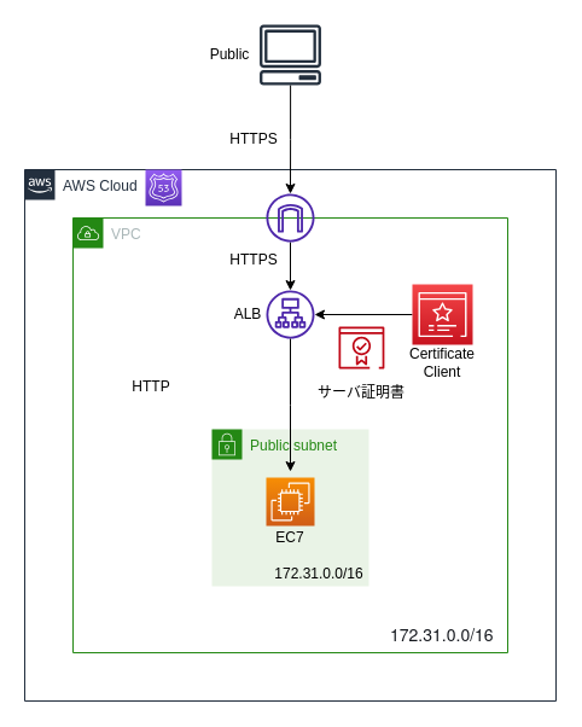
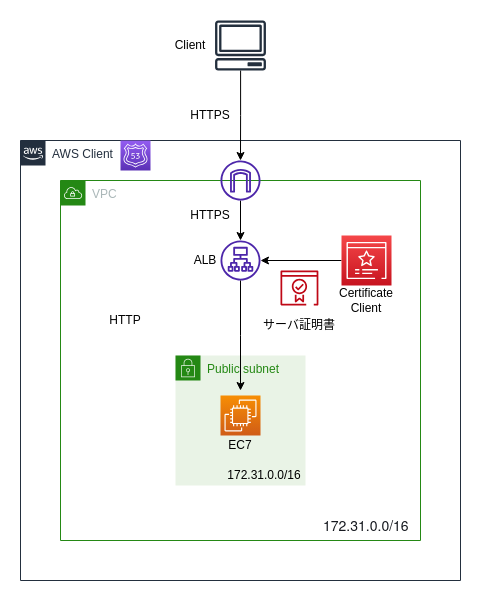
  <mxCell id="0" />
  <mxCell id="1" parent="0" />
- <mxCell id="2" value="AWS Cloud" style="points=[[0,0],[0.25,0],[0.5,0],[0.75,0],[1,0],[1,0.25],[1,0.5],[1,0.75],[1,1],[0.75,1],[0.5,1],[0.25,1],[0,1],[0,0.75],[0,0.5],[0,0.25]];outlineConnect=0;gradientColor=none;html=1;whiteSpace=wrap;fontSize=12;fontStyle=0;container=1;pointerEvents=0;collapsible=0;recursiveResize=0;shape=mxgraph.aws4.group;grIcon=mxgraph.aws4.group_aws_cloud_alt;strokeColor=#232F3E;fillColor=none;verticalAlign=top;align=left;spacingLeft=30;fontColor=#232F3E;dashed=0;" vertex="1" parent="1"><mxGeometry x="20" y="140" width="440" height="440" as="geometry" /></mxCell>
+ <mxCell id="2" value="AWS Client" style="points=[[0,0],[0.25,0],[0.5,0],[0.75,0],[1,0],[1,0.25],[1,0.5],[1,0.75],[1,1],[0.75,1],[0.5,1],[0.25,1],[0,1],[0,0.75],[0,0.5],[0,0.25]];outlineConnect=0;gradientColor=none;html=1;whiteSpace=wrap;fontSize=12;fontStyle=0;container=1;pointerEvents=0;collapsible=0;recursiveResize=0;shape=mxgraph.aws4.group;grIcon=mxgraph.aws4.group_aws_cloud_alt;strokeColor=#232F3E;fillColor=none;verticalAlign=top;align=left;spacingLeft=30;fontColor=#232F3E;dashed=0;" vertex="1" parent="1"><mxGeometry x="20" y="140" width="440" height="440" as="geometry" /></mxCell>
  <mxCell id="3" value="VPC" style="points=[[0,0],[0.25,0],[0.5,0],[0.75,0],[1,0],[1,0.25],[1,0.5],[1,0.75],[1,1],[0.75,1],[0.5,1],[0.25,1],[0,1],[0,0.75],[0,0.5],[0,0.25]];outlineConnect=0;gradientColor=none;html=1;whiteSpace=wrap;fontSize=12;fontStyle=0;container=1;pointerEvents=0;collapsible=0;recursiveResize=0;shape=mxgraph.aws4.group;grIcon=mxgraph.aws4.group_vpc;strokeColor=#248814;fillColor=none;verticalAlign=top;align=left;spacingLeft=30;fontColor=#AAB7B8;dashed=0;" vertex="1" parent="2"><mxGeometry x="40" y="40" width="360" height="360" as="geometry" /></mxCell>
  <mxCell id="4" value="" style="edgeStyle=orthogonalEdgeStyle;rounded=0;orthogonalLoop=1;jettySize=auto;html=1;" edge="1" parent="3" source="5" target="6"><mxGeometry relative="1" as="geometry" /></mxCell>
  <mxCell id="5" value="" style="sketch=0;outlineConnect=0;fontColor=#232F3E;gradientColor=none;fillColor=#4D27AA;strokeColor=none;dashed=0;verticalLabelPosition=bottom;verticalAlign=top;align=center;html=1;fontSize=12;fontStyle=0;aspect=fixed;pointerEvents=1;shape=mxgraph.aws4.internet_gateway;" vertex="1" parent="3"><mxGeometry x="160" y="-20" width="40" height="40" as="geometry" /></mxCell>
  <mxCell id="6" value="" style="sketch=0;outlineConnect=0;fontColor=#232F3E;gradientColor=none;fillColor=#4D27AA;strokeColor=none;dashed=0;verticalLabelPosition=bottom;verticalAlign=top;align=center;html=1;fontSize=12;fontStyle=0;aspect=fixed;pointerEvents=1;shape=mxgraph.aws4.application_load_balancer;" vertex="1" parent="3"><mxGeometry x="160" y="60" width="40" height="40" as="geometry" /></mxCell>
  <mxCell id="7" value="Public subnet" style="points=[[0,0],[0.25,0],[0.5,0],[0.75,0],[1,0],[1,0.25],[1,0.5],[1,0.75],[1,1],[0.75,1],[0.5,1],[0.25,1],[0,1],[0,0.75],[0,0.5],[0,0.25]];outlineConnect=0;gradientColor=none;html=1;whiteSpace=wrap;fontSize=12;fontStyle=0;container=1;pointerEvents=0;collapsible=0;recursiveResize=0;shape=mxgraph.aws4.group;grIcon=mxgraph.aws4.group_security_group;grStroke=0;strokeColor=#248814;fillColor=#E9F3E6;verticalAlign=top;align=left;spacingLeft=30;fontColor=#248814;dashed=0;" vertex="1" parent="3"><mxGeometry x="115" y="175" width="130" height="130" as="geometry" /></mxCell>
  <mxCell id="8" value="" style="sketch=0;points=[[0,0,0],[0.25,0,0],[0.5,0,0],[0.75,0,0],[1,0,0],[0,1,0],[0.25,1,0],[0.5,1,0],[0.75,1,0],[1,1,0],[0,0.25,0],[0,0.5,0],[0,0.75,0],[1,0.25,0],[1,0.5,0],[1,0.75,0]];outlineConnect=0;fontColor=#232F3E;gradientColor=#F78E04;gradientDirection=north;fillColor=#D05C17;strokeColor=#ffffff;dashed=0;verticalLabelPosition=bottom;verticalAlign=top;align=center;html=1;fontSize=12;fontStyle=0;aspect=fixed;shape=mxgraph.aws4.resourceIcon;resIcon=mxgraph.aws4.ec2;" vertex="1" parent="7"><mxGeometry x="45" y="40" width="40" height="40" as="geometry" /></mxCell>
  <mxCell id="9" value="EC7" style="text;html=1;strokeColor=none;fillColor=none;align=center;verticalAlign=middle;whiteSpace=wrap;rounded=0;" vertex="1" parent="7"><mxGeometry x="35" y="75" width="60" height="30" as="geometry" /></mxCell>
  <mxCell id="10" value="172.31.0.0/16" style="text;html=1;strokeColor=none;fillColor=none;align=center;verticalAlign=middle;whiteSpace=wrap;rounded=0;" vertex="1" parent="7"><mxGeometry x="59" y="105" width="60" height="30" as="geometry" /></mxCell>
  <mxCell id="11" style="edgeStyle=orthogonalEdgeStyle;rounded=0;orthogonalLoop=1;jettySize=auto;html=1;exitX=0;exitY=0.5;exitDx=0;exitDy=0;exitPerimeter=0;" edge="1" parent="3" source="12" target="6"><mxGeometry relative="1" as="geometry" /></mxCell>
  <mxCell id="12" value="" style="sketch=0;points=[[0,0,0],[0.25,0,0],[0.5,0,0],[0.75,0,0],[1,0,0],[0,1,0],[0.25,1,0],[0.5,1,0],[0.75,1,0],[1,1,0],[0,0.25,0],[0,0.5,0],[0,0.75,0],[1,0.25,0],[1,0.5,0],[1,0.75,0]];outlineConnect=0;fontColor=#232F3E;gradientColor=#F54749;gradientDirection=north;fillColor=#C7131F;strokeColor=#ffffff;dashed=0;verticalLabelPosition=bottom;verticalAlign=top;align=center;html=1;fontSize=12;fontStyle=0;aspect=fixed;shape=mxgraph.aws4.resourceIcon;resIcon=mxgraph.aws4.certificate_manager_3;" vertex="1" parent="3"><mxGeometry x="281" y="55" width="50" height="50" as="geometry" /></mxCell>
  <mxCell id="13" value="" style="sketch=0;outlineConnect=0;fontColor=#232F3E;gradientColor=none;fillColor=#BF0816;strokeColor=none;dashed=0;verticalLabelPosition=bottom;verticalAlign=top;align=center;html=1;fontSize=12;fontStyle=0;aspect=fixed;pointerEvents=1;shape=mxgraph.aws4.certificate_manager_2;" vertex="1" parent="3"><mxGeometry x="220" y="90" width="37.91" height="35" as="geometry" /></mxCell>
  <mxCell id="14" value="" style="edgeStyle=orthogonalEdgeStyle;rounded=0;orthogonalLoop=1;jettySize=auto;html=1;" edge="1" parent="3" source="6"><mxGeometry relative="1" as="geometry"><mxPoint x="180" y="210" as="targetPoint" /></mxGeometry></mxCell>
  <mxCell id="15" value="ALB" style="text;html=1;strokeColor=none;fillColor=none;align=center;verticalAlign=middle;whiteSpace=wrap;rounded=0;" vertex="1" parent="3"><mxGeometry x="115" y="65" width="60" height="30" as="geometry" /></mxCell>
  <mxCell id="16" value="サーバ証明書" style="text;html=1;strokeColor=none;fillColor=none;align=center;verticalAlign=middle;whiteSpace=wrap;rounded=0;" vertex="1" parent="3"><mxGeometry x="193.95" y="130" width="90" height="30" as="geometry" /></mxCell>
  <mxCell id="17" value="Certificate&lt;br&gt;Client" style="text;html=1;strokeColor=none;fillColor=none;align=center;verticalAlign=middle;whiteSpace=wrap;rounded=0;" vertex="1" parent="3"><mxGeometry x="276" y="105" width="60" height="30" as="geometry" /></mxCell>
  <mxCell id="18" value="HTTP" style="text;html=1;strokeColor=none;fillColor=none;align=center;verticalAlign=middle;whiteSpace=wrap;rounded=0;" vertex="1" parent="3"><mxGeometry x="35" y="125" width="60" height="30" as="geometry" /></mxCell>
  <mxCell id="19" value="HTTPS" style="text;html=1;strokeColor=none;fillColor=none;align=center;verticalAlign=middle;whiteSpace=wrap;rounded=0;" vertex="1" parent="3"><mxGeometry x="120" y="20" width="60" height="30" as="geometry" /></mxCell>
  <mxCell id="20" value="&lt;span style=&quot;color: rgb(22, 25, 31); font-family: &amp;quot;Amazon Ember&amp;quot;, &amp;quot;Helvetica Neue&amp;quot;, Roboto, Arial, sans-serif; font-size: 14px; font-style: normal; font-variant-ligatures: normal; font-variant-caps: normal; font-weight: 400; letter-spacing: normal; orphans: 2; text-align: left; text-indent: 0px; text-transform: none; widows: 2; word-spacing: 0px; -webkit-text-stroke-width: 0px; background-color: rgb(255, 255, 255); text-decoration-thickness: initial; text-decoration-style: initial; text-decoration-color: initial; float: none; display: inline !important;&quot;&gt;172.31.0.0/16&lt;/span&gt;" style="text;whiteSpace=wrap;html=1;" vertex="1" parent="3"><mxGeometry x="261" y="330" width="90" height="30" as="geometry" /></mxCell>
  <mxCell id="21" value="" style="sketch=0;points=[[0,0,0],[0.25,0,0],[0.5,0,0],[0.75,0,0],[1,0,0],[0,1,0],[0.25,1,0],[0.5,1,0],[0.75,1,0],[1,1,0],[0,0.25,0],[0,0.5,0],[0,0.75,0],[1,0.25,0],[1,0.5,0],[1,0.75,0]];outlineConnect=0;fontColor=#232F3E;gradientColor=#945DF2;gradientDirection=north;fillColor=#5A30B5;strokeColor=#ffffff;dashed=0;verticalLabelPosition=bottom;verticalAlign=top;align=center;html=1;fontSize=12;fontStyle=0;aspect=fixed;shape=mxgraph.aws4.resourceIcon;resIcon=mxgraph.aws4.route_53;" vertex="1" parent="2"><mxGeometry x="100" width="30" height="30" as="geometry" /></mxCell>
  <mxCell id="22" value="" style="edgeStyle=orthogonalEdgeStyle;rounded=0;orthogonalLoop=1;jettySize=auto;html=1;" edge="1" parent="1" source="23" target="5"><mxGeometry relative="1" as="geometry" /></mxCell>
  <mxCell id="23" value="" style="sketch=0;outlineConnect=0;fontColor=#232F3E;gradientColor=none;fillColor=#232F3D;strokeColor=none;dashed=0;verticalLabelPosition=bottom;verticalAlign=top;align=center;html=1;fontSize=12;fontStyle=0;aspect=fixed;pointerEvents=1;shape=mxgraph.aws4.client;" vertex="1" parent="1"><mxGeometry x="214.34" y="20" width="51.32" height="50" as="geometry" /></mxCell>
- <mxCell id="24" value="Public" style="text;html=1;strokeColor=none;fillColor=none;align=center;verticalAlign=middle;whiteSpace=wrap;rounded=0;" vertex="1" parent="1"><mxGeometry x="160" y="30" width="60" height="30" as="geometry" /></mxCell>
+ <mxCell id="24" value="Client" style="text;html=1;strokeColor=none;fillColor=none;align=center;verticalAlign=middle;whiteSpace=wrap;rounded=0;" vertex="1" parent="1"><mxGeometry x="160" y="30" width="60" height="30" as="geometry" /></mxCell>
  <mxCell id="25" value="HTTPS" style="text;html=1;strokeColor=none;fillColor=none;align=center;verticalAlign=middle;whiteSpace=wrap;rounded=0;" vertex="1" parent="1"><mxGeometry x="180" y="100" width="60" height="30" as="geometry" /></mxCell>
